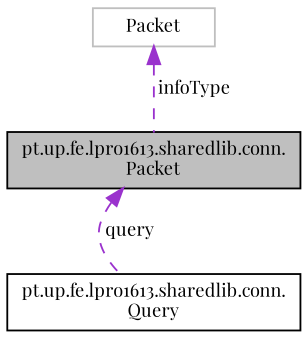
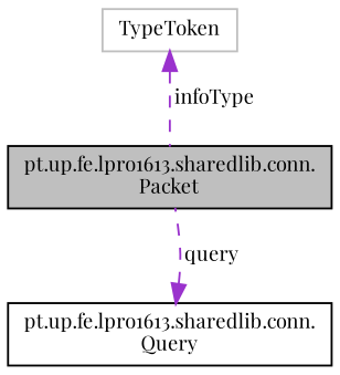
  digraph {
    fontname="Playfair Display"
    node [color=black fillcolor=white fontname="Playfair Display" fontsize=10 shape=record style=filled]
    edge [color=darkorchid3 dir=back fontname="Playfair Display" fontsize=10 labelfontname=Helvetica labelfontsize=10 style=dashed]
    n1 [fillcolor=grey75 fontcolor=black height=0.2 label="pt.up.fe.lpro1613.sharedlib.conn.\lPacket" width=0.4]
    n2 [height=0.2 label="pt.up.fe.lpro1613.sharedlib.conn.\lQuery" width=0.4]
-   n3 [color=grey75 height=0.2 label=Packet width=0.4]
-   n1 -> n2 [label=" query"]
+   n3 [color=grey75 height=0.2 label=TypeToken width=0.4]
+   n2 -> n1 [label=" query"]
    n3 -> n1 [label=" infoType"]
  }
